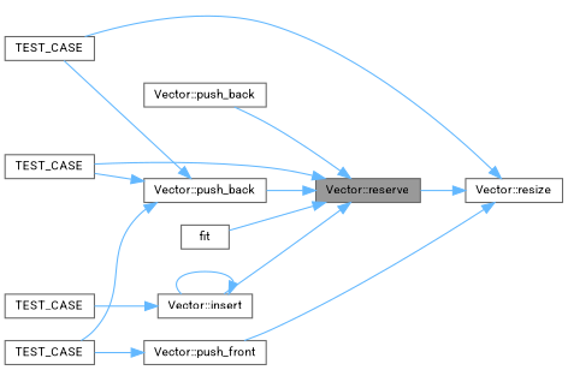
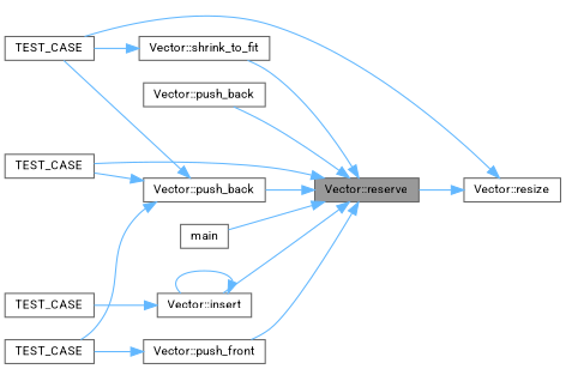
  digraph {
    fontname=Roboto
    rankdir=RL
    node [color=grey40 fillcolor=white fontname=Roboto fontsize=10 shape=box style=filled]
    edge [color=steelblue1 dir=back fontname=Roboto fontsize=10 labelfontname=Helvetica labelfontsize=10 style=solid]
    n1 [color=gray40 fillcolor=grey60 fontcolor=black height=0.2 label="Vector::reserve" width=0.4]
    n2 [height=0.2 label="Vector::insert" width=0.4]
-   n3 [height=0.2 label=fit width=0.4]
+   n3 [height=0.2 label=main width=0.4]
    n4 [height=0.2 label="Vector::push_back" width=0.4]
    n5 [height=0.2 label=TEST_CASE width=0.4]
    n6 [height=0.2 label="Vector::push_back" width=0.4]
    n7 [height=0.2 label="Vector::push_front" width=0.4]
+   n8 [height=0.2 label="Vector::shrink_to_fit" width=0.4]
    n9 [height=0.2 label=TEST_CASE width=0.4]
    n10 [height=0.2 label=TEST_CASE width=0.4]
    n11 [height=0.2 label=TEST_CASE width=0.4]
    n12 [height=0.2 label="Vector::resize" width=0.4]
    n1 -> n2
    n1 -> n3
    n1 -> n4
    n1 -> n5
    n1 -> n6
-   n12 -> n7
+   n1 -> n7
+   n1 -> n8
    n2 -> n2
    n2 -> n9
    n4 -> n5
    n4 -> n10
    n4 -> n11
    n7 -> n10
+   n8 -> n11
    n12 -> n1
    n12 -> n11
  }
